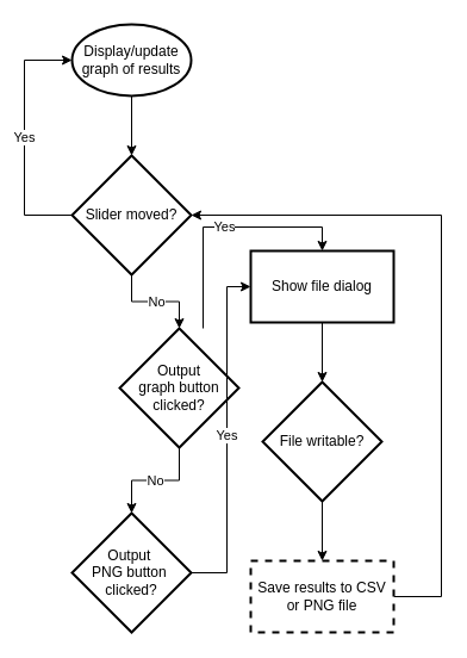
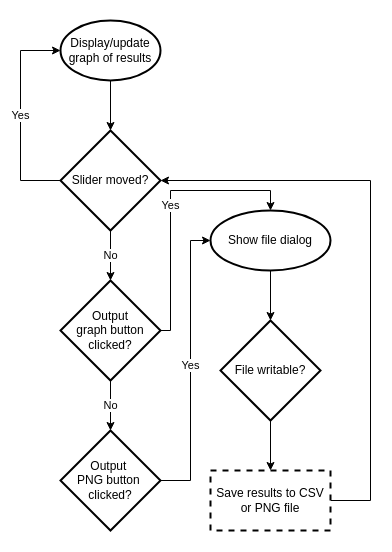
  <mxCell id="0" />
  <mxCell id="1" parent="0" />
  <mxCell id="2" value="Display/update graph of results" style="strokeWidth=2;html=1;shape=mxgraph.flowchart.start_1;whiteSpace=wrap;" vertex="1" parent="1"><mxGeometry x="60" y="20" width="100" height="60" as="geometry" /></mxCell>
  <mxCell id="3" value="Yes" style="edgeStyle=orthogonalEdgeStyle;rounded=0;orthogonalLoop=1;jettySize=auto;html=1;exitX=0;exitY=0.5;exitDx=0;exitDy=0;exitPerimeter=0;entryX=0;entryY=0.5;entryDx=0;entryDy=0;entryPerimeter=0;" edge="1" parent="1" source="5" target="2"><mxGeometry relative="1" as="geometry"><mxPoint x="20" y="50" as="targetPoint" /><Array as="points"><mxPoint x="20" y="180" /><mxPoint x="20" y="50" /></Array></mxGeometry></mxCell>
  <mxCell id="4" value="No" style="edgeStyle=orthogonalEdgeStyle;rounded=0;orthogonalLoop=1;jettySize=auto;html=1;entryX=0.5;entryY=0;entryDx=0;entryDy=0;entryPerimeter=0;" edge="1" parent="1" source="5" target="8"><mxGeometry relative="1" as="geometry"><mxPoint x="110" y="280" as="targetPoint" /></mxGeometry></mxCell>
  <mxCell id="5" value="Slider moved?" style="strokeWidth=2;html=1;shape=mxgraph.flowchart.decision;whiteSpace=wrap;" vertex="1" parent="1"><mxGeometry x="60" y="130" width="100" height="100" as="geometry" /></mxCell>
  <mxCell id="6" style="edgeStyle=orthogonalEdgeStyle;rounded=0;orthogonalLoop=1;jettySize=auto;html=1;exitX=0.5;exitY=1;exitDx=0;exitDy=0;exitPerimeter=0;entryX=0.5;entryY=0;entryDx=0;entryDy=0;entryPerimeter=0;" edge="1" parent="1" source="2" target="5"><mxGeometry relative="1" as="geometry" /></mxCell>
  <mxCell id="7" value="Yes" style="edgeStyle=orthogonalEdgeStyle;rounded=0;orthogonalLoop=1;jettySize=auto;html=1;entryX=0.5;entryY=0;entryDx=0;entryDy=0;" edge="1" parent="1" source="8" target="12"><mxGeometry relative="1" as="geometry"><Array as="points"><mxPoint x="170" y="330" /><mxPoint x="170" y="190" /><mxPoint x="270" y="190" /></Array></mxGeometry></mxCell>
- <mxCell id="8" value="Output&lt;div&gt;graph button&lt;div&gt;clicked?&lt;/div&gt;&lt;/div&gt;" style="strokeWidth=2;html=1;shape=mxgraph.flowchart.decision;whiteSpace=wrap;" vertex="1" parent="1"><mxGeometry x="100" y="275" width="100" height="100" as="geometry" /></mxCell>
+ <mxCell id="8" value="Output&lt;div&gt;graph button&lt;div&gt;clicked?&lt;/div&gt;&lt;/div&gt;" style="strokeWidth=2;html=1;shape=mxgraph.flowchart.decision;whiteSpace=wrap;" vertex="1" parent="1"><mxGeometry x="60" y="280" width="100" height="100" as="geometry" /></mxCell>
  <mxCell id="9" value="Yes" style="edgeStyle=orthogonalEdgeStyle;rounded=0;orthogonalLoop=1;jettySize=auto;html=1;entryX=0;entryY=0.5;entryDx=0;entryDy=0;" edge="1" parent="1" source="10" target="12"><mxGeometry relative="1" as="geometry"><Array as="points"><mxPoint x="190" y="480" /><mxPoint x="190" y="240" /></Array></mxGeometry></mxCell>
  <mxCell id="10" value="Output&amp;nbsp;&lt;div&gt;PNG button&amp;nbsp;&lt;/div&gt;&lt;div&gt;&lt;span style=&quot;background-color: transparent; color: light-dark(rgb(0, 0, 0), rgb(255, 255, 255));&quot;&gt;clicked?&lt;/span&gt;&lt;/div&gt;" style="strokeWidth=2;html=1;shape=mxgraph.flowchart.decision;whiteSpace=wrap;" vertex="1" parent="1"><mxGeometry x="60" y="430" width="100" height="100" as="geometry" /></mxCell>
  <mxCell id="11" value="No" style="edgeStyle=orthogonalEdgeStyle;rounded=0;orthogonalLoop=1;jettySize=auto;html=1;entryX=0.5;entryY=0;entryDx=0;entryDy=0;entryPerimeter=0;" edge="1" parent="1" source="8" target="10"><mxGeometry relative="1" as="geometry" /></mxCell>
- <mxCell id="12" value="Show file dialog" style="whiteSpace=wrap;html=1;strokeWidth=2;" vertex="1" parent="1"><mxGeometry x="210" y="210" width="120" height="60" as="geometry" /></mxCell>
+ <mxCell id="12" value="Show file dialog" style="ellipse;whiteSpace=wrap;html=1;strokeWidth=2;" vertex="1" parent="1"><mxGeometry x="210" y="210" width="120" height="60" as="geometry" /></mxCell>
  <mxCell id="13" style="edgeStyle=orthogonalEdgeStyle;rounded=0;orthogonalLoop=1;jettySize=auto;html=1;entryX=0.5;entryY=0;entryDx=0;entryDy=0;" edge="1" parent="1" source="14" target="17"><mxGeometry relative="1" as="geometry" /></mxCell>
  <mxCell id="14" value="File writable?" style="strokeWidth=2;html=1;shape=mxgraph.flowchart.decision;whiteSpace=wrap;" vertex="1" parent="1"><mxGeometry x="220" y="320" width="100" height="100" as="geometry" /></mxCell>
  <mxCell id="15" style="edgeStyle=orthogonalEdgeStyle;rounded=0;orthogonalLoop=1;jettySize=auto;html=1;entryX=0.5;entryY=0;entryDx=0;entryDy=0;entryPerimeter=0;" edge="1" parent="1" source="12" target="14"><mxGeometry relative="1" as="geometry" /></mxCell>
  <mxCell id="16" style="edgeStyle=orthogonalEdgeStyle;rounded=0;orthogonalLoop=1;jettySize=auto;html=1;entryX=1;entryY=0.5;entryDx=0;entryDy=0;entryPerimeter=0;exitX=1;exitY=0.5;exitDx=0;exitDy=0;" edge="1" parent="1" source="17" target="5"><mxGeometry relative="1" as="geometry"><mxPoint x="370" y="50" as="targetPoint" /><Array as="points"><mxPoint x="370" y="500" /><mxPoint x="370" y="180" /></Array></mxGeometry></mxCell>
  <mxCell id="17" value="Save results to CSV or PNG file" style="whiteSpace=wrap;html=1;strokeWidth=2;dashed=1;" vertex="1" parent="1"><mxGeometry x="210" y="470" width="120" height="60" as="geometry" /></mxCell>
